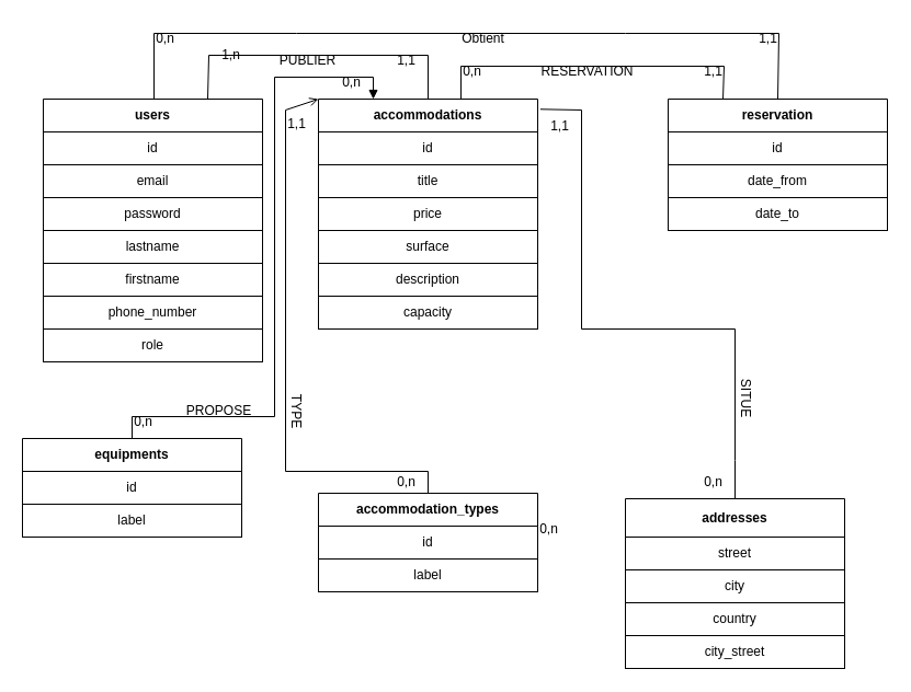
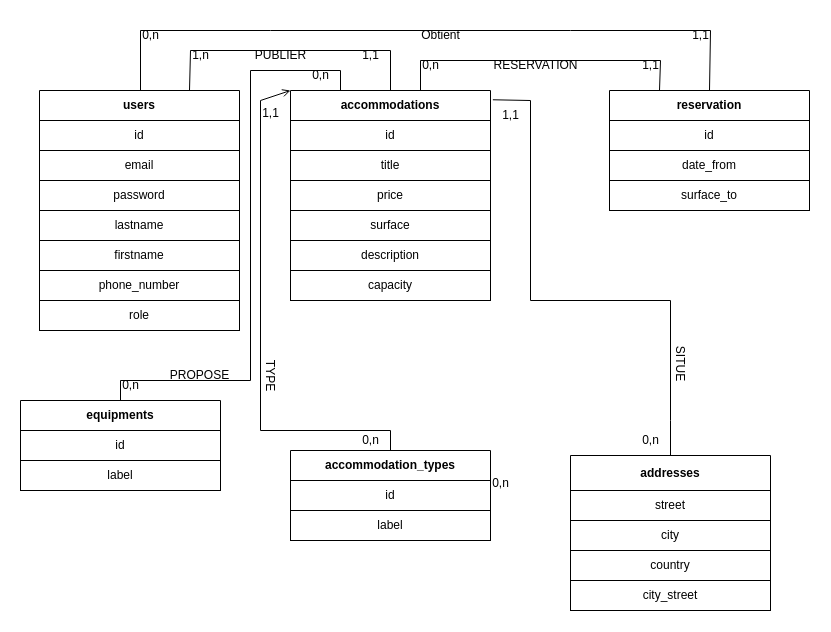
  <mxCell id="0" />
  <mxCell id="1" parent="0" />
  <mxCell id="2" value="users" style="swimlane;whiteSpace=wrap;html=1;startSize=30;" parent="1" vertex="1"><mxGeometry x="39" y="90" width="200" height="210" as="geometry" /></mxCell>
  <mxCell id="3" value="&lt;div&gt;email&lt;/div&gt;" style="whiteSpace=wrap;html=1;gradientColor=none;" parent="2" vertex="1"><mxGeometry y="60" width="200" height="30" as="geometry" /></mxCell>
  <mxCell id="4" value="&lt;div&gt;password&lt;/div&gt;" style="whiteSpace=wrap;html=1;gradientColor=none;" parent="2" vertex="1"><mxGeometry y="90" width="200" height="30" as="geometry" /></mxCell>
  <mxCell id="5" value="&lt;div&gt;&lt;span style=&quot;background-color: initial;&quot;&gt;lastname&lt;/span&gt;&lt;/div&gt;" style="whiteSpace=wrap;html=1;gradientColor=none;" parent="2" vertex="1"><mxGeometry y="120" width="200" height="30" as="geometry" /></mxCell>
  <mxCell id="6" value="firstname" style="whiteSpace=wrap;html=1;gradientColor=none;" parent="2" vertex="1"><mxGeometry y="150" width="200" height="30" as="geometry" /></mxCell>
  <mxCell id="7" value="&lt;div&gt;&lt;span style=&quot;background-color: initial;&quot;&gt;phone_number&lt;/span&gt;&lt;/div&gt;" style="whiteSpace=wrap;html=1;gradientColor=none;" parent="2" vertex="1"><mxGeometry y="180" width="200" height="30" as="geometry" /></mxCell>
  <mxCell id="8" value="role" style="whiteSpace=wrap;html=1;gradientColor=none;" parent="2" vertex="1"><mxGeometry y="210" width="200" height="30" as="geometry" /></mxCell>
  <mxCell id="9" value="&lt;div&gt;id&lt;/div&gt;" style="whiteSpace=wrap;html=1;gradientColor=none;" parent="2" vertex="1"><mxGeometry y="30" width="200" height="30" as="geometry" /></mxCell>
  <mxCell id="10" value="accommodations" style="swimlane;whiteSpace=wrap;html=1;startSize=30;" parent="1" vertex="1"><mxGeometry x="290" y="90" width="200" height="180" as="geometry" /></mxCell>
  <mxCell id="11" value="&lt;div&gt;title&lt;/div&gt;" style="whiteSpace=wrap;html=1;gradientColor=none;" parent="10" vertex="1"><mxGeometry y="60" width="200" height="30" as="geometry" /></mxCell>
  <mxCell id="12" value="&lt;div&gt;&lt;span style=&quot;background-color: initial;&quot;&gt;price&lt;/span&gt;&lt;/div&gt;" style="whiteSpace=wrap;html=1;gradientColor=none;" parent="10" vertex="1"><mxGeometry y="90" width="200" height="30" as="geometry" /></mxCell>
  <mxCell id="13" value="&lt;div&gt;&lt;span style=&quot;background-color: initial;&quot;&gt;surface&lt;/span&gt;&lt;/div&gt;" style="whiteSpace=wrap;html=1;gradientColor=none;" parent="10" vertex="1"><mxGeometry y="120" width="200" height="30" as="geometry" /></mxCell>
  <mxCell id="14" value="description" style="whiteSpace=wrap;html=1;gradientColor=none;" parent="10" vertex="1"><mxGeometry y="150" width="200" height="30" as="geometry" /></mxCell>
  <mxCell id="15" value="capacity" style="whiteSpace=wrap;html=1;gradientColor=none;" parent="10" vertex="1"><mxGeometry y="180" width="200" height="30" as="geometry" /></mxCell>
  <mxCell id="16" value="&lt;div&gt;id&lt;/div&gt;" style="whiteSpace=wrap;html=1;gradientColor=none;" parent="10" vertex="1"><mxGeometry y="30" width="200" height="30" as="geometry" /></mxCell>
  <mxCell id="17" value="reservation" style="swimlane;whiteSpace=wrap;html=1;startSize=30;" parent="1" vertex="1"><mxGeometry x="609" y="90" width="200" height="120" as="geometry" /></mxCell>
  <mxCell id="18" value="date_from" style="whiteSpace=wrap;html=1;gradientColor=none;" parent="17" vertex="1"><mxGeometry y="60" width="200" height="30" as="geometry" /></mxCell>
- <mxCell id="19" value="date_to" style="whiteSpace=wrap;html=1;gradientColor=none;" parent="17" vertex="1"><mxGeometry y="90" width="200" height="30" as="geometry" /></mxCell>
+ <mxCell id="19" value="surface_to" style="whiteSpace=wrap;html=1;gradientColor=none;" parent="17" vertex="1"><mxGeometry y="90" width="200" height="30" as="geometry" /></mxCell>
  <mxCell id="20" value="&lt;div&gt;id&lt;/div&gt;" style="whiteSpace=wrap;html=1;gradientColor=none;" parent="17" vertex="1"><mxGeometry y="30" width="200" height="30" as="geometry" /></mxCell>
  <mxCell id="21" value="equipments" style="swimlane;whiteSpace=wrap;html=1;startSize=30;" parent="1" vertex="1"><mxGeometry x="20" y="400" width="200" height="60" as="geometry" /></mxCell>
  <mxCell id="22" value="&lt;div&gt;id&lt;/div&gt;" style="whiteSpace=wrap;html=1;gradientColor=none;" parent="21" vertex="1"><mxGeometry y="30" width="200" height="30" as="geometry" /></mxCell>
  <mxCell id="23" value="accommodation_types" style="swimlane;whiteSpace=wrap;html=1;startSize=30;" parent="1" vertex="1"><mxGeometry x="290" y="450" width="200" height="60" as="geometry" /></mxCell>
  <mxCell id="24" value="&lt;div&gt;id&lt;/div&gt;" style="whiteSpace=wrap;html=1;gradientColor=none;" parent="23" vertex="1"><mxGeometry y="30" width="200" height="30" as="geometry" /></mxCell>
  <mxCell id="25" value="addresses" style="swimlane;whiteSpace=wrap;html=1;startSize=35;" parent="1" vertex="1"><mxGeometry x="570" y="455" width="200" height="155" as="geometry" /></mxCell>
  <mxCell id="26" value="&lt;div&gt;street&lt;/div&gt;" style="whiteSpace=wrap;html=1;gradientColor=none;" vertex="1" parent="25"><mxGeometry y="35" width="200" height="30" as="geometry" /></mxCell>
  <mxCell id="27" value="&lt;div&gt;city&lt;/div&gt;" style="whiteSpace=wrap;html=1;gradientColor=none;" vertex="1" parent="25"><mxGeometry y="65" width="200" height="30" as="geometry" /></mxCell>
  <mxCell id="28" value="&lt;div&gt;country&lt;/div&gt;" style="whiteSpace=wrap;html=1;gradientColor=none;" vertex="1" parent="25"><mxGeometry y="95" width="200" height="30" as="geometry" /></mxCell>
  <mxCell id="29" value="&lt;div&gt;city_street&lt;/div&gt;" style="whiteSpace=wrap;html=1;gradientColor=none;" vertex="1" parent="25"><mxGeometry y="125" width="200" height="30" as="geometry" /></mxCell>
  <mxCell id="30" value="" style="endArrow=none;html=1;rounded=0;entryX=0.5;entryY=0;entryDx=0;entryDy=0;" parent="1" target="17" edge="1"><mxGeometry width="50" height="50" relative="1" as="geometry"><mxPoint x="140" y="90" as="sourcePoint" /><mxPoint x="609" y="225" as="targetPoint" /><Array as="points"><mxPoint x="140" y="30" /><mxPoint x="270" y="30" /><mxPoint x="570" y="30" /><mxPoint x="710" y="30" /></Array></mxGeometry></mxCell>
  <mxCell id="31" value="" style="endArrow=none;html=1;rounded=0;entryX=0.25;entryY=0;entryDx=0;entryDy=0;exitX=0.65;exitY=0;exitDx=0;exitDy=0;exitPerimeter=0;" parent="1" source="10" target="17" edge="1"><mxGeometry width="50" height="50" relative="1" as="geometry"><mxPoint x="440" y="70" as="sourcePoint" /><mxPoint x="609" y="255" as="targetPoint" /><Array as="points"><mxPoint x="420" y="60" /><mxPoint x="660" y="60" /></Array></mxGeometry></mxCell>
  <mxCell id="32" value="" style="endArrow=none;html=1;rounded=0;exitX=0.059;exitY=-0.024;exitDx=0;exitDy=0;entryX=0.5;entryY=0;entryDx=0;entryDy=0;exitPerimeter=0;" parent="1" source="42" target="25" edge="1"><mxGeometry width="50" height="50" relative="1" as="geometry"><mxPoint x="490" y="195" as="sourcePoint" /><mxPoint x="570" y="500" as="targetPoint" /><Array as="points"><mxPoint x="530" y="100" /><mxPoint x="530" y="300" /><mxPoint x="670" y="300" /><mxPoint x="670" y="420" /></Array></mxGeometry></mxCell>
  <mxCell id="33" value="" style="endArrow=open;html=1;rounded=0;entryX=0;entryY=0;entryDx=0;entryDy=0;exitX=0.5;exitY=0;exitDx=0;exitDy=0;" parent="1" source="23" target="10" edge="1"><mxGeometry width="50" height="50" relative="1" as="geometry"><mxPoint x="490" y="495" as="sourcePoint" /><mxPoint x="490" y="255" as="targetPoint" /><Array as="points"><mxPoint x="390" y="430" /><mxPoint x="260" y="430" /><mxPoint x="260" y="100" /></Array></mxGeometry></mxCell>
- <mxCell id="34" value="" style="endArrow=block;html=1;rounded=0;exitX=0.5;exitY=0;exitDx=0;exitDy=0;entryX=0.25;entryY=0;entryDx=0;entryDy=0;" parent="1" source="21" target="10" edge="1"><mxGeometry width="50" height="50" relative="1" as="geometry"><mxPoint x="220" y="450" as="sourcePoint" /><mxPoint x="270" y="230" as="targetPoint" /><Array as="points"><mxPoint x="120" y="380" /><mxPoint x="250" y="380" /><mxPoint x="250" y="70" /><mxPoint x="340" y="70" /></Array></mxGeometry></mxCell>
+ <mxCell id="34" value="" style="endArrow=none;html=1;rounded=0;exitX=0.5;exitY=0;exitDx=0;exitDy=0;entryX=0.25;entryY=0;entryDx=0;entryDy=0;" parent="1" source="21" target="10" edge="1"><mxGeometry width="50" height="50" relative="1" as="geometry"><mxPoint x="220" y="450" as="sourcePoint" /><mxPoint x="270" y="230" as="targetPoint" /><Array as="points"><mxPoint x="120" y="380" /><mxPoint x="250" y="380" /><mxPoint x="250" y="70" /><mxPoint x="340" y="70" /></Array></mxGeometry></mxCell>
  <mxCell id="35" value="" style="endArrow=none;html=1;rounded=0;entryX=0.75;entryY=0;entryDx=0;entryDy=0;exitX=0.5;exitY=0;exitDx=0;exitDy=0;" parent="1" source="10" target="2" edge="1"><mxGeometry width="50" height="50" relative="1" as="geometry"><mxPoint x="270" y="190" as="sourcePoint" /><mxPoint x="238.6" y="139.62" as="targetPoint" /><Array as="points"><mxPoint x="390" y="50" /><mxPoint x="190" y="50" /></Array></mxGeometry></mxCell>
  <mxCell id="36" value="0,n" style="text;html=1;align=center;verticalAlign=middle;resizable=0;points=[];autosize=1;strokeColor=none;fillColor=none;" parent="1" vertex="1"><mxGeometry x="130" width="40" height="30" as="geometry" y="20" /></mxCell>
  <mxCell id="37" value="1,1" style="text;html=1;align=center;verticalAlign=middle;resizable=0;points=[];autosize=1;strokeColor=none;fillColor=none;" parent="1" vertex="1"><mxGeometry x="680" width="40" height="30" as="geometry" y="20" /></mxCell>
- <mxCell id="38" value="1,n" style="text;html=1;align=center;verticalAlign=middle;resizable=0;points=[];autosize=1;strokeColor=none;fillColor=none;" parent="1" vertex="1"><mxGeometry x="190" y="35" width="40" height="30" as="geometry" /></mxCell>
+ <mxCell id="38" value="1,n" style="text;html=1;align=center;verticalAlign=middle;resizable=0;points=[];autosize=1;strokeColor=none;fillColor=none;" parent="1" vertex="1"><mxGeometry x="180" y="40" width="40" height="30" as="geometry" /></mxCell>
  <mxCell id="39" value="1,1" style="text;html=1;align=center;verticalAlign=middle;resizable=0;points=[];autosize=1;strokeColor=none;fillColor=none;" parent="1" vertex="1"><mxGeometry x="350" y="40" width="40" height="30" as="geometry" /></mxCell>
  <mxCell id="40" value="1,1" style="text;html=1;align=center;verticalAlign=middle;resizable=0;points=[];autosize=1;strokeColor=none;fillColor=none;" parent="1" vertex="1"><mxGeometry x="630" y="50" width="40" height="30" as="geometry" /></mxCell>
  <mxCell id="41" value="RESERVATION" style="text;html=1;align=center;verticalAlign=middle;resizable=0;points=[];autosize=1;strokeColor=none;fillColor=none;rotation=0;" parent="1" vertex="1"><mxGeometry x="480" y="50" width="110" height="30" as="geometry" /></mxCell>
  <mxCell id="42" value="1,1" style="text;html=1;align=center;verticalAlign=middle;resizable=0;points=[];autosize=1;strokeColor=none;fillColor=none;" parent="1" vertex="1"><mxGeometry x="490" y="100" width="40" height="30" as="geometry" /></mxCell>
  <mxCell id="43" value="0,n" style="text;html=1;align=center;verticalAlign=middle;resizable=0;points=[];autosize=1;strokeColor=none;fillColor=none;" parent="1" vertex="1"><mxGeometry x="630" y="425" width="40" height="30" as="geometry" /></mxCell>
  <mxCell id="44" value="0,n" style="text;html=1;align=center;verticalAlign=middle;resizable=0;points=[];autosize=1;strokeColor=none;fillColor=none;" parent="1" vertex="1"><mxGeometry x="300" y="60" width="40" height="30" as="geometry" /></mxCell>
  <mxCell id="45" value="0,n" style="text;html=1;align=center;verticalAlign=middle;resizable=0;points=[];autosize=1;strokeColor=none;fillColor=none;" parent="1" vertex="1"><mxGeometry x="110" y="370" width="40" height="30" as="geometry" /></mxCell>
  <mxCell id="46" value="0,n" style="text;html=1;align=center;verticalAlign=middle;resizable=0;points=[];autosize=1;strokeColor=none;fillColor=none;" parent="1" vertex="1"><mxGeometry x="480" y="468" width="40" height="30" as="geometry" /></mxCell>
  <mxCell id="47" value="Obtient" style="text;html=1;align=center;verticalAlign=middle;resizable=0;points=[];autosize=1;strokeColor=none;fillColor=none;" parent="1" vertex="1"><mxGeometry x="410" width="60" height="30" as="geometry" y="20" /></mxCell>
  <mxCell id="48" value="PUBLIER" style="text;html=1;align=center;verticalAlign=middle;resizable=0;points=[];autosize=1;strokeColor=none;fillColor=none;rotation=0;" parent="1" vertex="1"><mxGeometry x="245" y="40" width="70" height="30" as="geometry" /></mxCell>
  <mxCell id="49" value="PROPOSE" style="text;html=1;align=center;verticalAlign=middle;resizable=0;points=[];autosize=1;strokeColor=none;fillColor=none;rotation=0;" parent="1" vertex="1"><mxGeometry x="159" y="360" width="80" height="30" as="geometry" /></mxCell>
  <mxCell id="50" value="SITUE" style="text;html=1;align=center;verticalAlign=middle;resizable=0;points=[];autosize=1;strokeColor=none;fillColor=none;rotation=90;" parent="1" vertex="1"><mxGeometry x="650" y="348" width="60" height="30" as="geometry" /></mxCell>
  <mxCell id="51" value="TYPE" style="text;html=1;align=center;verticalAlign=middle;resizable=0;points=[];autosize=1;strokeColor=none;fillColor=none;rotation=90;" parent="1" vertex="1"><mxGeometry x="245" y="360" width="50" height="30" as="geometry" /></mxCell>
  <mxCell id="52" value="0,n" style="text;html=1;align=center;verticalAlign=middle;resizable=0;points=[];autosize=1;strokeColor=none;fillColor=none;" parent="1" vertex="1"><mxGeometry x="410" y="50" width="40" height="30" as="geometry" /></mxCell>
  <mxCell id="53" value="1,1" style="text;html=1;align=center;verticalAlign=middle;resizable=0;points=[];autosize=1;strokeColor=none;fillColor=none;" parent="1" vertex="1"><mxGeometry x="250" y="98" width="40" height="30" as="geometry" /></mxCell>
  <mxCell id="54" value="0,n" style="text;html=1;align=center;verticalAlign=middle;resizable=0;points=[];autosize=1;strokeColor=none;fillColor=none;" parent="1" vertex="1"><mxGeometry x="350" y="425" width="40" height="30" as="geometry" /></mxCell>
  <mxCell id="55" value="&lt;div&gt;label&lt;/div&gt;" style="whiteSpace=wrap;html=1;gradientColor=none;" parent="1" vertex="1"><mxGeometry x="290" y="510" width="200" height="30" as="geometry" /></mxCell>
  <mxCell id="56" value="&lt;div&gt;label&lt;/div&gt;" style="whiteSpace=wrap;html=1;gradientColor=none;" parent="1" vertex="1"><mxGeometry x="20" y="460" width="200" height="30" as="geometry" /></mxCell>
